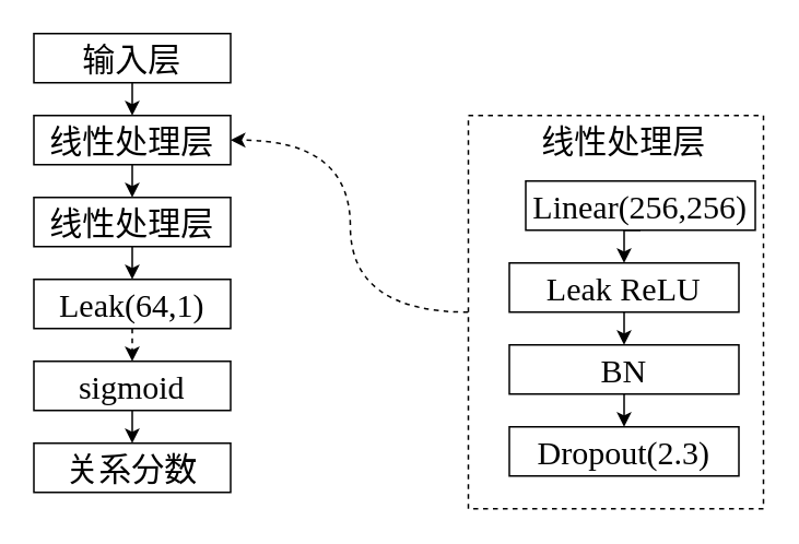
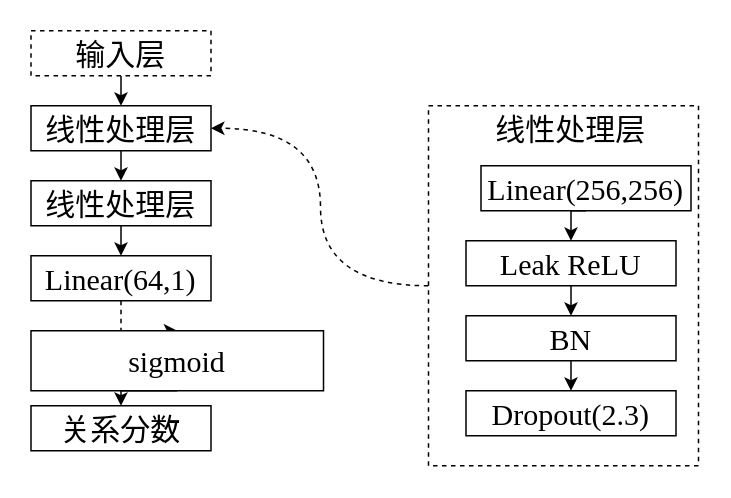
  <mxCell id="0" />
  <mxCell id="1" parent="0" />
  <mxCell id="2" style="edgeStyle=orthogonalEdgeStyle;rounded=0;orthogonalLoop=1;jettySize=auto;html=1;exitX=0;exitY=0.5;exitDx=0;exitDy=0;entryX=1;entryY=0.5;entryDx=0;entryDy=0;curved=1;dashed=1;" edge="1" parent="1" source="3" target="7"><mxGeometry relative="1" as="geometry"><Array as="points"><mxPoint x="213" y="190" /><mxPoint x="213" y="85" /></Array></mxGeometry></mxCell>
  <mxCell id="3" value="" style="rounded=0;whiteSpace=wrap;html=1;dashed=1;" vertex="1" parent="1"><mxGeometry x="285" y="70" width="180" height="240" as="geometry" /></mxCell>
  <mxCell id="4" style="edgeStyle=orthogonalEdgeStyle;rounded=0;orthogonalLoop=1;jettySize=auto;html=1;exitX=0.5;exitY=1;exitDx=0;exitDy=0;entryX=0.5;entryY=0;entryDx=0;entryDy=0;" edge="1" parent="1" source="5" target="7"><mxGeometry relative="1" as="geometry" /></mxCell>
- <mxCell id="5" value="输入层" style="rounded=0;whiteSpace=wrap;html=1;fontFamily=SimSun;fontSize=20;" vertex="1" parent="1"><mxGeometry x="20" y="20" width="120" height="30" as="geometry" /></mxCell>
+ <mxCell id="5" value="输入层" style="rounded=0;whiteSpace=wrap;html=1;fontFamily=SimSun;fontSize=20;dashed=1;" vertex="1" parent="1"><mxGeometry x="20" y="20" width="120" height="30" as="geometry" /></mxCell>
  <mxCell id="6" style="edgeStyle=orthogonalEdgeStyle;rounded=0;orthogonalLoop=1;jettySize=auto;html=1;exitX=0.5;exitY=1;exitDx=0;exitDy=0;entryX=0.5;entryY=0;entryDx=0;entryDy=0;" edge="1" parent="1" source="7" target="9"><mxGeometry relative="1" as="geometry" /></mxCell>
  <mxCell id="7" value="线性处理层" style="rounded=0;whiteSpace=wrap;html=1;fontFamily=SimSun;fontSize=20;" vertex="1" parent="1"><mxGeometry x="20" y="70" width="120" height="30" as="geometry" /></mxCell>
  <mxCell id="8" style="edgeStyle=orthogonalEdgeStyle;rounded=0;orthogonalLoop=1;jettySize=auto;html=1;exitX=0.5;exitY=1;exitDx=0;exitDy=0;entryX=0.5;entryY=0;entryDx=0;entryDy=0;" edge="1" parent="1" source="9" target="11"><mxGeometry relative="1" as="geometry" /></mxCell>
  <mxCell id="9" value="线性处理层" style="rounded=0;whiteSpace=wrap;html=1;fontFamily=SimSun;fontSize=20;" vertex="1" parent="1"><mxGeometry x="20" y="120" width="120" height="30" as="geometry" /></mxCell>
  <mxCell id="10" style="edgeStyle=orthogonalEdgeStyle;rounded=0;orthogonalLoop=1;jettySize=auto;html=1;exitX=0.5;exitY=1;exitDx=0;exitDy=0;entryX=0.5;entryY=0;entryDx=0;entryDy=0;dashed=1;" edge="1" parent="1" source="11" target="13"><mxGeometry relative="1" as="geometry" /></mxCell>
- <mxCell id="11" value="Leak(64,1)" style="rounded=0;whiteSpace=wrap;html=1;fontFamily=Times New Roman;fontSize=20;" vertex="1" parent="1"><mxGeometry x="20" y="170" width="120" height="30" as="geometry" /></mxCell>
+ <mxCell id="11" value="Linear(64,1)" style="rounded=0;whiteSpace=wrap;html=1;fontFamily=Times New Roman;fontSize=20;" vertex="1" parent="1"><mxGeometry x="20" y="170" width="120" height="30" as="geometry" /></mxCell>
  <mxCell id="12" style="edgeStyle=orthogonalEdgeStyle;rounded=0;orthogonalLoop=1;jettySize=auto;html=1;exitX=0.5;exitY=1;exitDx=0;exitDy=0;entryX=0.5;entryY=0;entryDx=0;entryDy=0;" edge="1" parent="1" source="13" target="14"><mxGeometry relative="1" as="geometry" /></mxCell>
- <mxCell id="13" value="sigmoid" style="rounded=0;whiteSpace=wrap;html=1;fontFamily=Times New Roman;fontSize=20;" vertex="1" parent="1"><mxGeometry x="20" y="220" width="120" height="30" as="geometry" /></mxCell>
+ <mxCell id="13" value="sigmoid" style="rounded=0;whiteSpace=wrap;html=1;fontFamily=Times New Roman;fontSize=20;" vertex="1" parent="1"><mxGeometry x="20" y="220" width="195" height="40" as="geometry" /></mxCell>
  <mxCell id="14" value="关系分数" style="rounded=0;whiteSpace=wrap;html=1;fontFamily=SimSun;fontSize=20;" vertex="1" parent="1"><mxGeometry x="20" y="270" width="120" height="30" as="geometry" /></mxCell>
  <mxCell id="15" value="线性处理层" style="text;html=1;align=center;verticalAlign=middle;whiteSpace=wrap;rounded=0;fontFamily=SimSun;fontSize=20;" vertex="1" parent="1"><mxGeometry x="320" y="70" width="120" height="30" as="geometry" /></mxCell>
  <mxCell id="16" style="edgeStyle=orthogonalEdgeStyle;rounded=0;orthogonalLoop=1;jettySize=auto;html=1;exitX=0.5;exitY=1;exitDx=0;exitDy=0;entryX=0.5;entryY=0;entryDx=0;entryDy=0;" edge="1" parent="1" source="17" target="19"><mxGeometry relative="1" as="geometry" /></mxCell>
  <mxCell id="17" value="&lt;font face=&quot;Times New Roman&quot;&gt;Linear(256,256)&lt;/font&gt;" style="rounded=0;whiteSpace=wrap;html=1;fontFamily=SimSun;fontSize=20;" vertex="1" parent="1"><mxGeometry x="320" y="110" width="140" height="30" as="geometry" /></mxCell>
  <mxCell id="18" style="edgeStyle=orthogonalEdgeStyle;rounded=0;orthogonalLoop=1;jettySize=auto;html=1;exitX=0.5;exitY=1;exitDx=0;exitDy=0;entryX=0.5;entryY=0;entryDx=0;entryDy=0;" edge="1" parent="1" source="19" target="21"><mxGeometry relative="1" as="geometry" /></mxCell>
  <mxCell id="19" value="&lt;font face=&quot;Times New Roman&quot;&gt;Leak ReLU&lt;/font&gt;" style="rounded=0;whiteSpace=wrap;html=1;fontFamily=SimSun;fontSize=20;" vertex="1" parent="1"><mxGeometry x="310" y="160" width="140" height="30" as="geometry" /></mxCell>
  <mxCell id="20" style="edgeStyle=orthogonalEdgeStyle;rounded=0;orthogonalLoop=1;jettySize=auto;html=1;exitX=0.5;exitY=1;exitDx=0;exitDy=0;entryX=0.5;entryY=0;entryDx=0;entryDy=0;" edge="1" parent="1" source="21" target="22"><mxGeometry relative="1" as="geometry" /></mxCell>
  <mxCell id="21" value="&lt;font face=&quot;Times New Roman&quot;&gt;BN&lt;/font&gt;" style="rounded=0;whiteSpace=wrap;html=1;fontFamily=SimSun;fontSize=20;" vertex="1" parent="1"><mxGeometry x="310" y="210" width="140" height="30" as="geometry" /></mxCell>
  <mxCell id="22" value="&lt;font face=&quot;Times New Roman&quot;&gt;Dropout(2.3)&lt;/font&gt;" style="rounded=0;whiteSpace=wrap;html=1;fontFamily=SimSun;fontSize=20;" vertex="1" parent="1"><mxGeometry x="310" y="260" width="140" height="30" as="geometry" /></mxCell>
